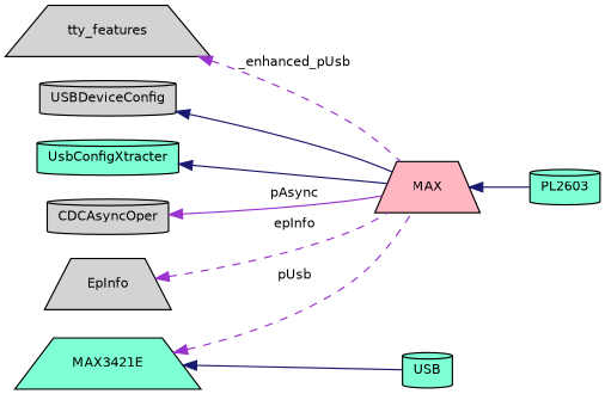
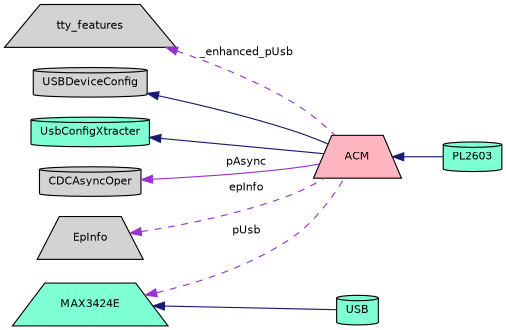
  digraph {
    rankdir=LR
    node [color=black fillcolor=aquamarine fontname=Helvetica fontsize=10 shape=cylinder style=filled]
    edge [color=midnightblue dir=back fontname=Helvetica fontsize=10 labelfontname=Helvetica labelfontsize=10 style=solid]
    n1 [fontcolor=black height=0.2 label=PL2603 width=0.4]
-   n2 [fillcolor=lightpink height=0.2 label=MAX shape=trapezium width=0.4]
+   n2 [fillcolor=lightpink height=0.2 label=ACM shape=trapezium width=0.4]
    n3 [fillcolor=lightgrey height=0.2 label=USBDeviceConfig width=0.4]
    n4 [height=0.2 label=UsbConfigXtracter width=0.4]
    n5 [fillcolor=lightgrey height=0.2 label=CDCAsyncOper width=0.4]
    n6 [height=0.2 label=USB width=0.4]
-   n7 [height=0.2 label=MAX3421E shape=trapezium width=0.4]
+   n7 [height=0.2 label=MAX3424E shape=trapezium width=0.4]
    n8 [fillcolor=lightgrey height=0.2 label=EpInfo shape=trapezium width=0.4]
    n9 [fillcolor=lightgrey height=0.2 label=tty_features shape=trapezium width=0.4]
    n2 -> n1
    n3 -> n2
    n4 -> n2
    n5 -> n2 [color=darkorchid3 label=" pAsync"]
    n7 -> n2 [color=darkorchid3 label=" pUsb" style=dashed]
    n7 -> n6
    n8 -> n2 [color=darkorchid3 label=" epInfo" style=dashed]
    n9 -> n2 [color=darkorchid3 label=" _enhanced_pUsb" style=dashed]
  }
